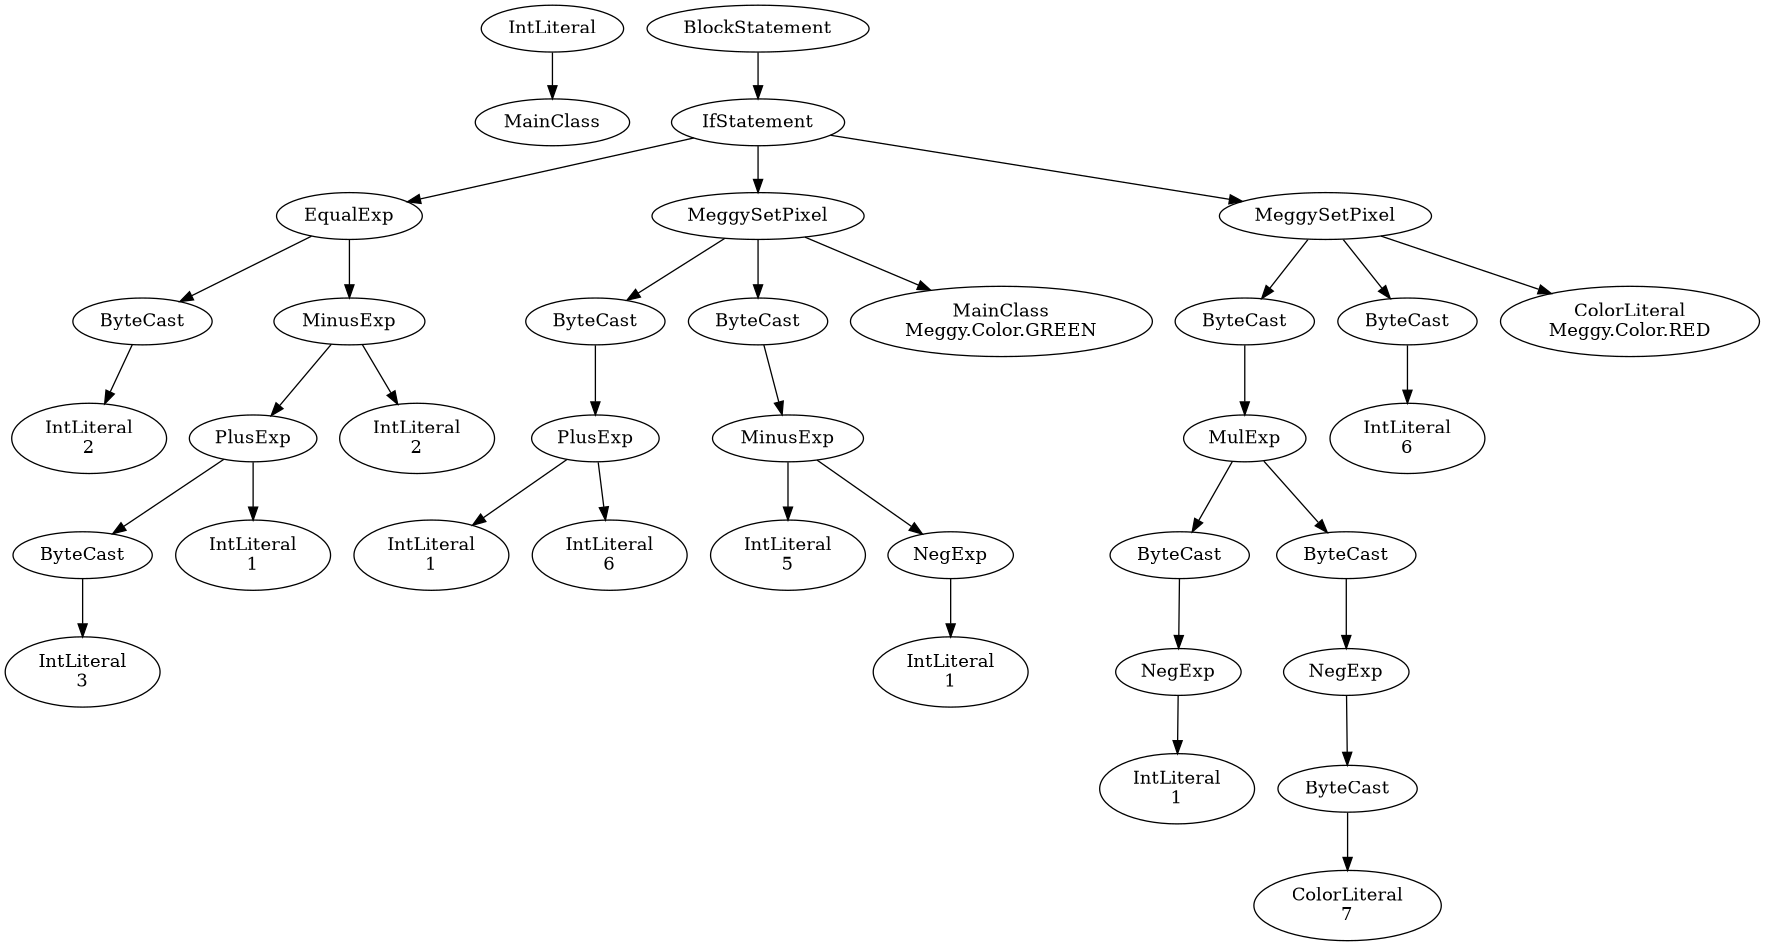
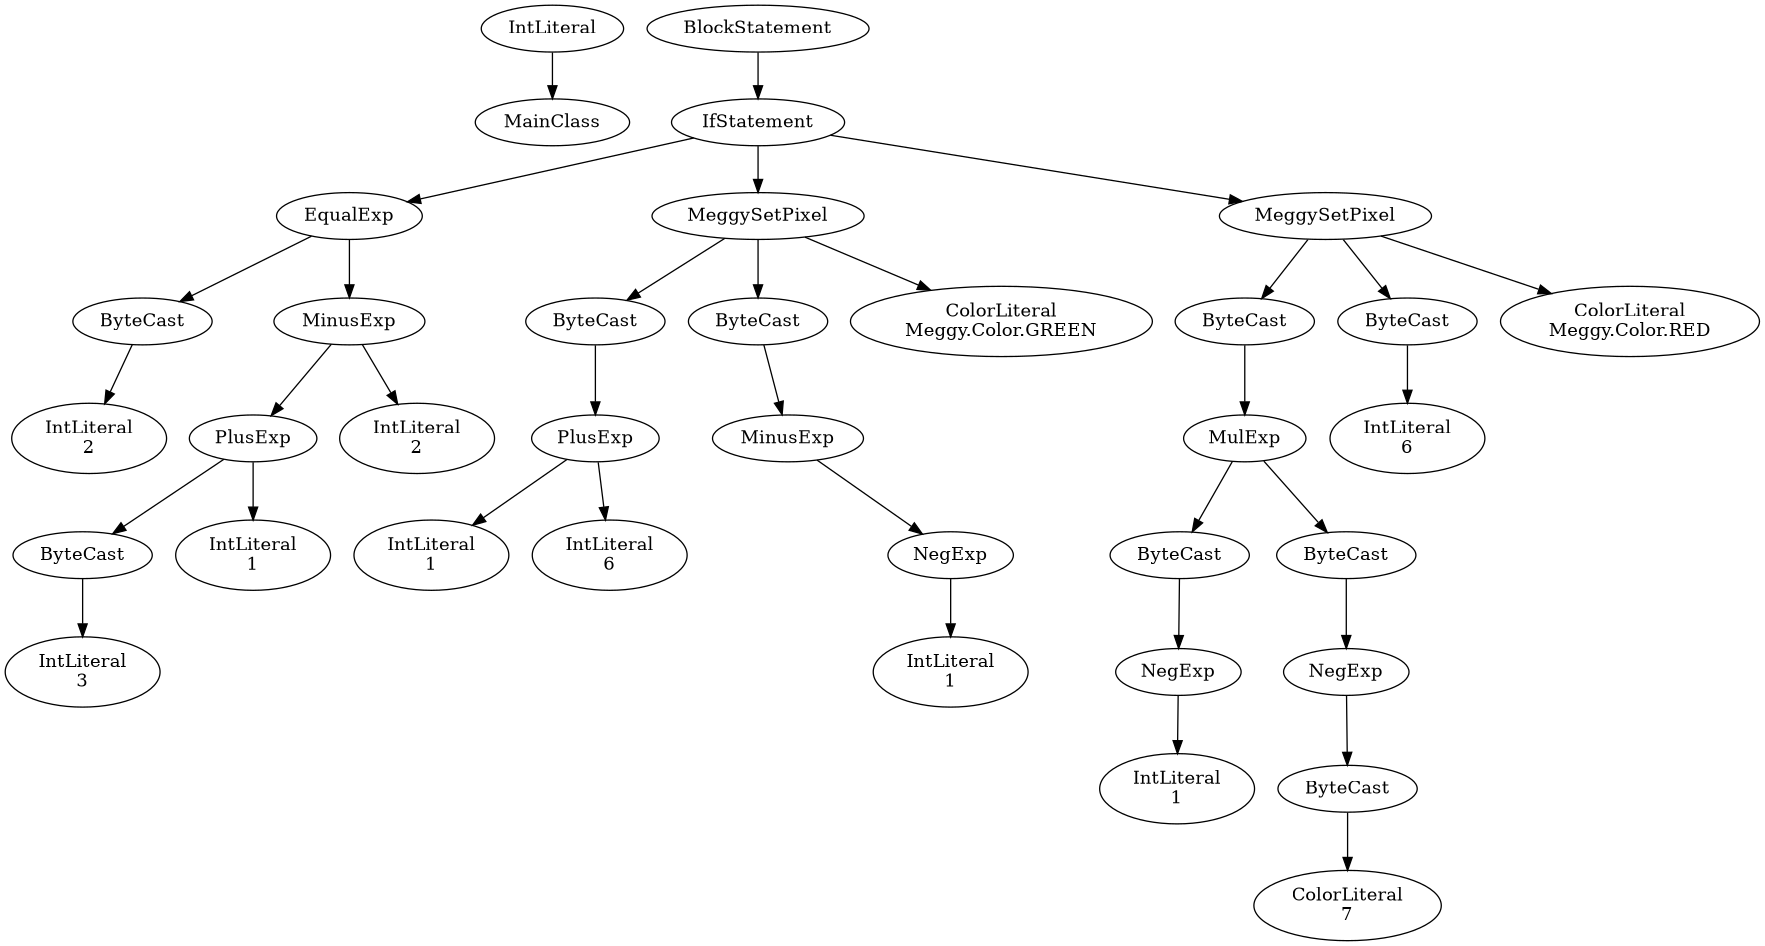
  digraph {
    n1 [label=IntLiteral]
    n2 [label=MainClass]
    n3 [label=BlockStatement]
    n4 [label=IfStatement]
    n5 [label=EqualExp]
    n6 [label=MeggySetPixel]
    n7 [label=MeggySetPixel]
    n8 [label=ByteCast]
    n9 [label=MinusExp]
    n10 [label=ByteCast]
    n11 [label=ByteCast]
-   n12 [label="MainClass\nMeggy.Color.GREEN"]
+   n12 [label="ColorLiteral\nMeggy.Color.GREEN"]
    n13 [label=ByteCast]
    n14 [label=ByteCast]
    n15 [label="ColorLiteral\nMeggy.Color.RED"]
    n16 [label="IntLiteral\n2"]
    n17 [label=PlusExp]
    n18 [label="IntLiteral\n2"]
    n19 [label=ByteCast]
    n20 [label="IntLiteral\n1"]
    n21 [label="IntLiteral\n3"]
    n22 [label=PlusExp]
    n23 [label=MinusExp]
    n24 [label="IntLiteral\n1"]
    n25 [label="IntLiteral\n6"]
-   n26 [label="IntLiteral\n5"]
    n27 [label=NegExp]
    n28 [label="IntLiteral\n1"]
    n29 [label=MulExp]
    n30 [label="IntLiteral\n6"]
    n31 [label=ByteCast]
    n32 [label=ByteCast]
    n33 [label=NegExp]
    n34 [label=NegExp]
    n35 [label="IntLiteral\n1"]
    n36 [label=ByteCast]
    n37 [label="ColorLiteral\n7"]
    n1 -> n2
    n3 -> n4
    n4 -> n5
    n4 -> n6
    n4 -> n7
    n5 -> n8
    n5 -> n9
    n6 -> n10
    n6 -> n11
    n6 -> n12
    n7 -> n13
    n7 -> n14
    n7 -> n15
    n8 -> n16
    n9 -> n17
    n9 -> n18
    n10 -> n22
    n11 -> n23
    n13 -> n29
    n14 -> n30
    n17 -> n19
    n17 -> n20
    n19 -> n21
    n22 -> n24
    n22 -> n25
-   n23 -> n26
    n23 -> n27
    n27 -> n28
    n29 -> n31
    n29 -> n32
    n31 -> n33
    n32 -> n34
    n33 -> n35
    n34 -> n36
    n36 -> n37
  }
